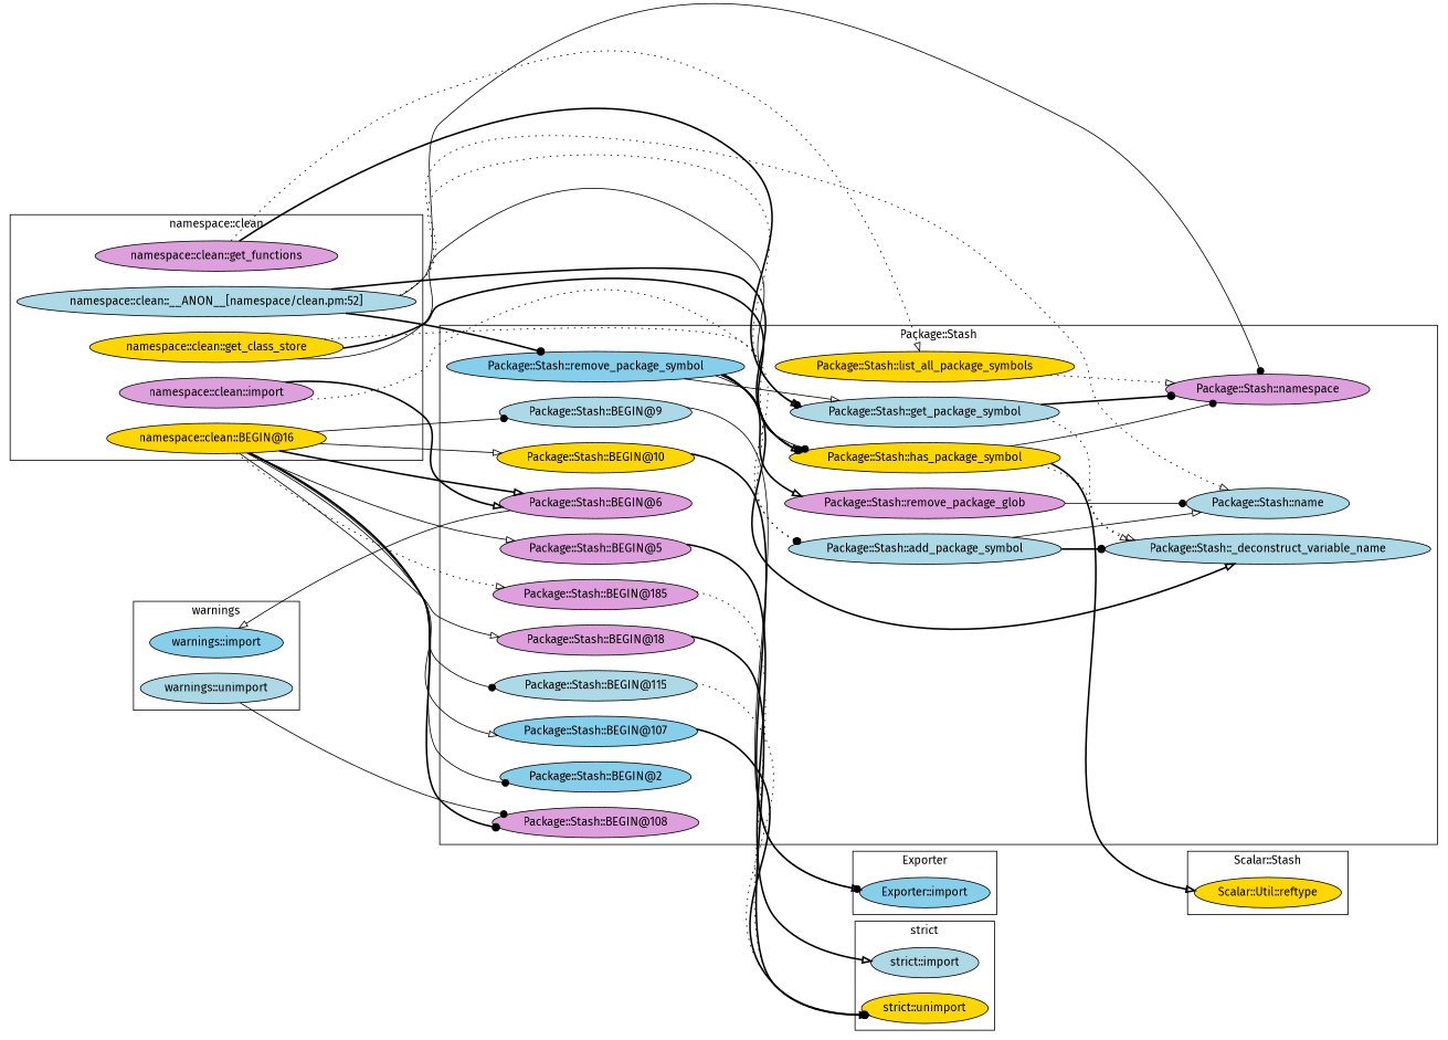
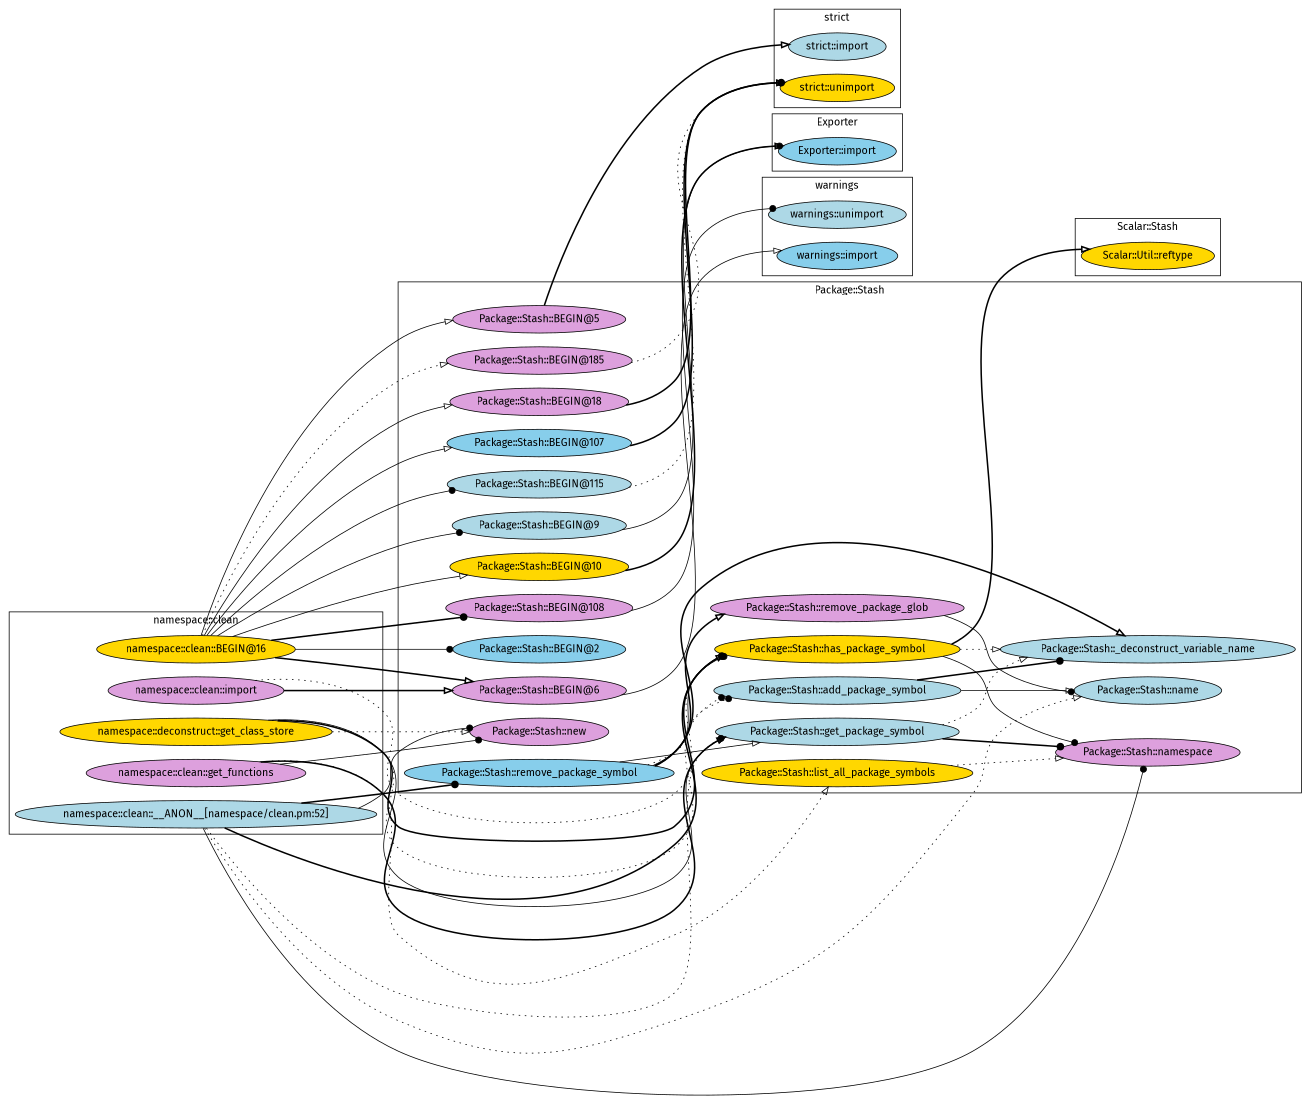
  digraph {
    fontname="Fira Sans"
    rankdir=LR
    node [fillcolor=plum fontname="Fira Sans" style=filled]
    edge [arrowhead=onormal fontname="Fira Sans" style=solid]
    "strict::import" [fillcolor=lightblue]
    "strict::unimport" [fillcolor=gold]
    "warnings::unimport" [fillcolor=lightblue]
    "warnings::import" [fillcolor=skyblue]
    "Package::Stash::BEGIN@10" [fillcolor=gold]
    "Package::Stash::BEGIN@18"
    "Package::Stash::get_package_symbol" [fillcolor=lightblue]
    "Package::Stash::BEGIN@9" [fillcolor=lightblue]
    "Package::Stash::_deconstruct_variable_name" [fillcolor=lightblue]
    "Package::Stash::BEGIN@107" [fillcolor=skyblue]
    "Package::Stash::name" [fillcolor=lightblue]
    "Package::Stash::list_all_package_symbols" [fillcolor=gold]
    "Package::Stash::BEGIN@115" [fillcolor=lightblue]
    "Package::Stash::has_package_symbol" [fillcolor=gold]
    "Package::Stash::remove_package_symbol" [fillcolor=skyblue]
    "Package::Stash::remove_package_glob"
+   "Package::Stash::new"
    "Package::Stash::add_package_symbol" [fillcolor=lightblue]
    "Package::Stash::BEGIN@2" [fillcolor=skyblue]
    "Package::Stash::BEGIN@185"
    "Package::Stash::BEGIN@108"
    "Package::Stash::BEGIN@5"
    "Package::Stash::BEGIN@6"
    "Package::Stash::namespace"
    "Exporter::import" [fillcolor=skyblue]
    "Scalar::Util::reftype" [fillcolor=gold]
    "namespace::clean::__ANON__[namespace/clean.pm:52]" [fillcolor=lightblue]
    "namespace::clean::BEGIN@16" [fillcolor=gold]
    "namespace::clean::import"
-   "namespace::clean::get_class_store" [fillcolor=gold]
+   "namespace::clean::get_class_store" [fillcolor=gold label="namespace::deconstruct::get_class_store"]
    "namespace::clean::get_functions"
    subgraph cluster_1 {
      label="strict"
      "strict::import"
      "strict::unimport"
    }
    subgraph cluster_2 {
      label=warnings
      "warnings::unimport"
      "warnings::import"
    }
    subgraph cluster_3 {
      label="Package::Stash"
      "Package::Stash::BEGIN@10"
      "Package::Stash::BEGIN@18"
      "Package::Stash::get_package_symbol"
      "Package::Stash::BEGIN@9"
      "Package::Stash::_deconstruct_variable_name"
      "Package::Stash::BEGIN@107"
      "Package::Stash::name"
      "Package::Stash::list_all_package_symbols"
      "Package::Stash::BEGIN@115"
      "Package::Stash::has_package_symbol"
      "Package::Stash::remove_package_symbol"
      "Package::Stash::remove_package_glob"
+     "Package::Stash::new"
      "Package::Stash::add_package_symbol"
      "Package::Stash::BEGIN@2"
      "Package::Stash::BEGIN@185"
      "Package::Stash::BEGIN@108"
      "Package::Stash::BEGIN@5"
      "Package::Stash::BEGIN@6"
      "Package::Stash::namespace"
    }
    subgraph cluster_4 {
      label=Exporter
      "Exporter::import"
    }
    subgraph cluster_5 {
      label="Scalar::Stash"
      "Scalar::Util::reftype"
    }
    subgraph cluster_6 {
      label="namespace::clean"
      "namespace::clean::__ANON__[namespace/clean.pm:52]"
      "namespace::clean::BEGIN@16"
      "namespace::clean::import"
      "namespace::clean::get_class_store"
      "namespace::clean::get_functions"
    }
    "Package::Stash::BEGIN@10" -> "Exporter::import" [style=bold]
    "Package::Stash::BEGIN@18" -> "strict::unimport" [style=bold]
    "Package::Stash::get_package_symbol" -> "Package::Stash::_deconstruct_variable_name" [style=dotted]
    "Package::Stash::get_package_symbol" -> "Package::Stash::namespace" [arrowhead=dot style=bold]
    "Package::Stash::BEGIN@9" -> "Exporter::import" [arrowhead=dot]
    "Package::Stash::BEGIN@107" -> "strict::unimport" [arrowhead=dot style=bold]
    "Package::Stash::list_all_package_symbols" -> "Package::Stash::namespace" [style=dotted]
    "Package::Stash::BEGIN@115" -> "strict::unimport" [style=dotted]
    "Package::Stash::has_package_symbol" -> "Package::Stash::_deconstruct_variable_name" [style=dotted]
    "Package::Stash::has_package_symbol" -> "Package::Stash::namespace" [arrowhead=dot]
    "Package::Stash::has_package_symbol" -> "Scalar::Util::reftype" [style=bold]
    "Package::Stash::remove_package_symbol" -> "Package::Stash::get_package_symbol"
    "Package::Stash::remove_package_symbol" -> "Package::Stash::_deconstruct_variable_name" [style=bold]
    "Package::Stash::remove_package_symbol" -> "Package::Stash::has_package_symbol" [arrowhead=dot]
    "Package::Stash::remove_package_symbol" -> "Package::Stash::remove_package_glob" [style=bold]
    "Package::Stash::remove_package_symbol" -> "Package::Stash::add_package_symbol" [arrowhead=dot style=dotted]
    "Package::Stash::remove_package_glob" -> "Package::Stash::name" [arrowhead=dot]
    "Package::Stash::add_package_symbol" -> "Package::Stash::_deconstruct_variable_name" [arrowhead=dot style=bold]
    "Package::Stash::add_package_symbol" -> "Package::Stash::name"
    "Package::Stash::BEGIN@185" -> "strict::unimport" [arrowhead=dot style=dotted]
-   "warnings::unimport" -> "Package::Stash::BEGIN@108" [arrowhead=dot]
+   "Package::Stash::BEGIN@108" -> "warnings::unimport" [arrowhead=dot]
    "Package::Stash::BEGIN@5" -> "strict::import" [style=bold]
    "Package::Stash::BEGIN@6" -> "warnings::import"
    "namespace::clean::__ANON__[namespace/clean.pm:52]" -> "Package::Stash::get_package_symbol" [arrowhead=dot style=dotted]
    "namespace::clean::__ANON__[namespace/clean.pm:52]" -> "Package::Stash::name" [style=dotted]
    "namespace::clean::__ANON__[namespace/clean.pm:52]" -> "Package::Stash::has_package_symbol" [style=bold]
    "namespace::clean::__ANON__[namespace/clean.pm:52]" -> "Package::Stash::remove_package_symbol" [arrowhead=dot style=bold]
+   "namespace::clean::__ANON__[namespace/clean.pm:52]" -> "Package::Stash::new" [arrowhead=dot]
    "namespace::clean::__ANON__[namespace/clean.pm:52]" -> "Package::Stash::namespace" [arrowhead=dot]
    "namespace::clean::BEGIN@16" -> "Package::Stash::BEGIN@10"
    "namespace::clean::BEGIN@16" -> "Package::Stash::BEGIN@18"
    "namespace::clean::BEGIN@16" -> "Package::Stash::BEGIN@9" [arrowhead=dot]
    "namespace::clean::BEGIN@16" -> "Package::Stash::BEGIN@107"
    "namespace::clean::BEGIN@16" -> "Package::Stash::BEGIN@115" [arrowhead=dot]
    "namespace::clean::BEGIN@16" -> "Package::Stash::BEGIN@2" [arrowhead=dot]
    "namespace::clean::BEGIN@16" -> "Package::Stash::BEGIN@185" [style=dotted]
    "namespace::clean::BEGIN@16" -> "Package::Stash::BEGIN@108" [arrowhead=dot style=bold]
    "namespace::clean::BEGIN@16" -> "Package::Stash::BEGIN@5"
    "namespace::clean::BEGIN@16" -> "Package::Stash::BEGIN@6" [style=bold]
    "namespace::clean::import" -> "Package::Stash::has_package_symbol" [arrowhead=dot style=dotted]
    "namespace::clean::import" -> "Package::Stash::BEGIN@6" [style=bold]
    "namespace::clean::get_class_store" -> "Package::Stash::get_package_symbol"
    "namespace::clean::get_class_store" -> "Package::Stash::has_package_symbol" [arrowhead=dot style=bold]
+   "namespace::clean::get_class_store" -> "Package::Stash::new" [style=dotted]
    "namespace::clean::get_class_store" -> "Package::Stash::add_package_symbol" [arrowhead=dot style=dotted]
    "namespace::clean::get_functions" -> "Package::Stash::get_package_symbol" [style=bold]
    "namespace::clean::get_functions" -> "Package::Stash::list_all_package_symbols" [style=dotted]
+   "namespace::clean::get_functions" -> "Package::Stash::new" [arrowhead=dot]
  }
